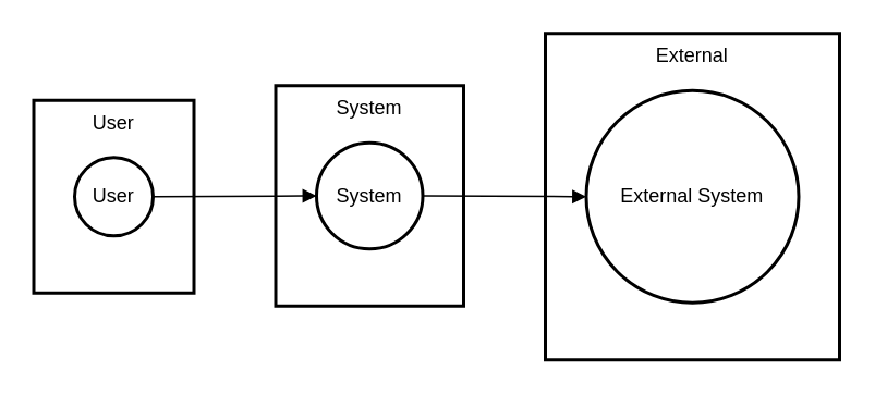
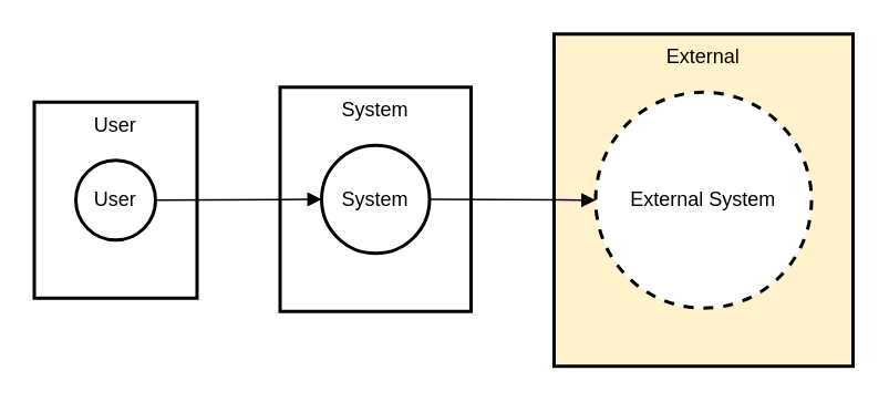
  <mxCell id="0" />
  <mxCell id="1" parent="0" />
- <mxCell id="2" value="External" style="whiteSpace=wrap;strokeWidth=2;verticalAlign=top;" vertex="1" parent="1"><mxGeometry x="333" width="180" height="200" as="geometry" y="20" /></mxCell>
- <mxCell id="3" value="External System" style="ellipse;aspect=fixed;strokeWidth=2;whiteSpace=wrap;" vertex="1" parent="1"><mxGeometry x="358" y="55" width="130" height="130" as="geometry" /></mxCell>
+ <mxCell id="2" value="External" style="whiteSpace=wrap;strokeWidth=2;verticalAlign=top;fillColor=#fff2cc;" vertex="1" parent="1"><mxGeometry x="333" width="180" height="200" as="geometry" y="20" /></mxCell>
+ <mxCell id="3" value="External System" style="ellipse;aspect=fixed;strokeWidth=2;whiteSpace=wrap;dashed=1;" vertex="1" parent="1"><mxGeometry x="358" y="55" width="130" height="130" as="geometry" /></mxCell>
  <mxCell id="4" value="System" style="whiteSpace=wrap;strokeWidth=2;verticalAlign=top;" vertex="1" parent="1"><mxGeometry x="168" y="52" width="115" height="135" as="geometry" /></mxCell>
  <mxCell id="5" value="System" style="ellipse;aspect=fixed;strokeWidth=2;whiteSpace=wrap;" vertex="1" parent="1"><mxGeometry x="193" y="87" width="65" height="65" as="geometry" /></mxCell>
  <mxCell id="6" value="User" style="whiteSpace=wrap;strokeWidth=2;verticalAlign=top;" vertex="1" parent="1"><mxGeometry y="61" width="98" height="118" as="geometry" x="20" /></mxCell>
  <mxCell id="7" value="User" style="ellipse;aspect=fixed;strokeWidth=2;whiteSpace=wrap;" vertex="1" parent="1"><mxGeometry x="45" y="96" width="48" height="48" as="geometry" /></mxCell>
  <mxCell id="8" value="" style="curved=1;startArrow=none;endArrow=block;exitX=1;exitY=0.5;entryX=0;entryY=0.51;" edge="1" parent="1" source="7" target="5"><mxGeometry relative="1" as="geometry"><Array as="points" /></mxGeometry></mxCell>
  <mxCell id="9" value="" style="curved=1;startArrow=none;endArrow=block;exitX=1;exitY=0.51;entryX=0;entryY=0.5;" edge="1" parent="1" source="5" target="3"><mxGeometry relative="1" as="geometry"><Array as="points" /></mxGeometry></mxCell>
